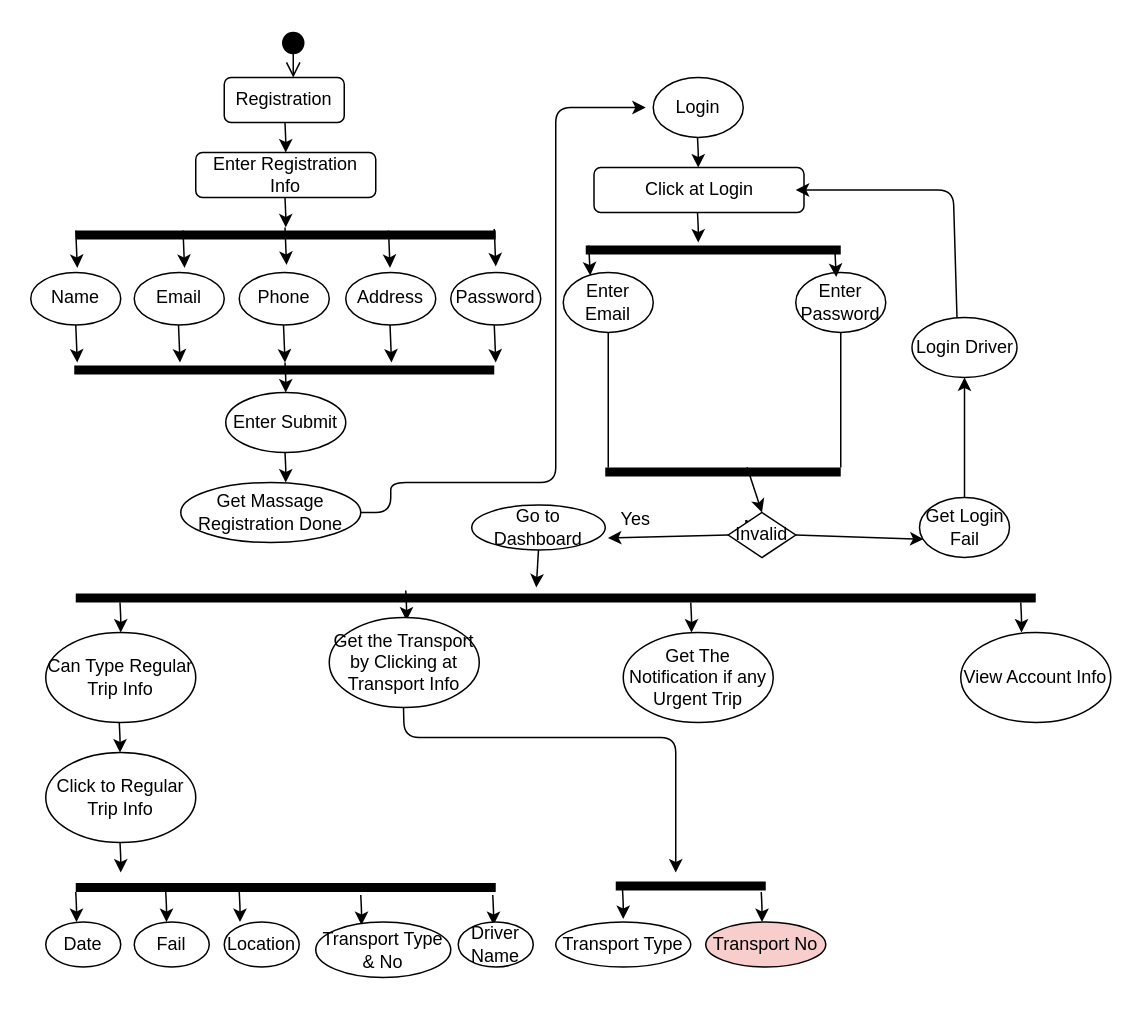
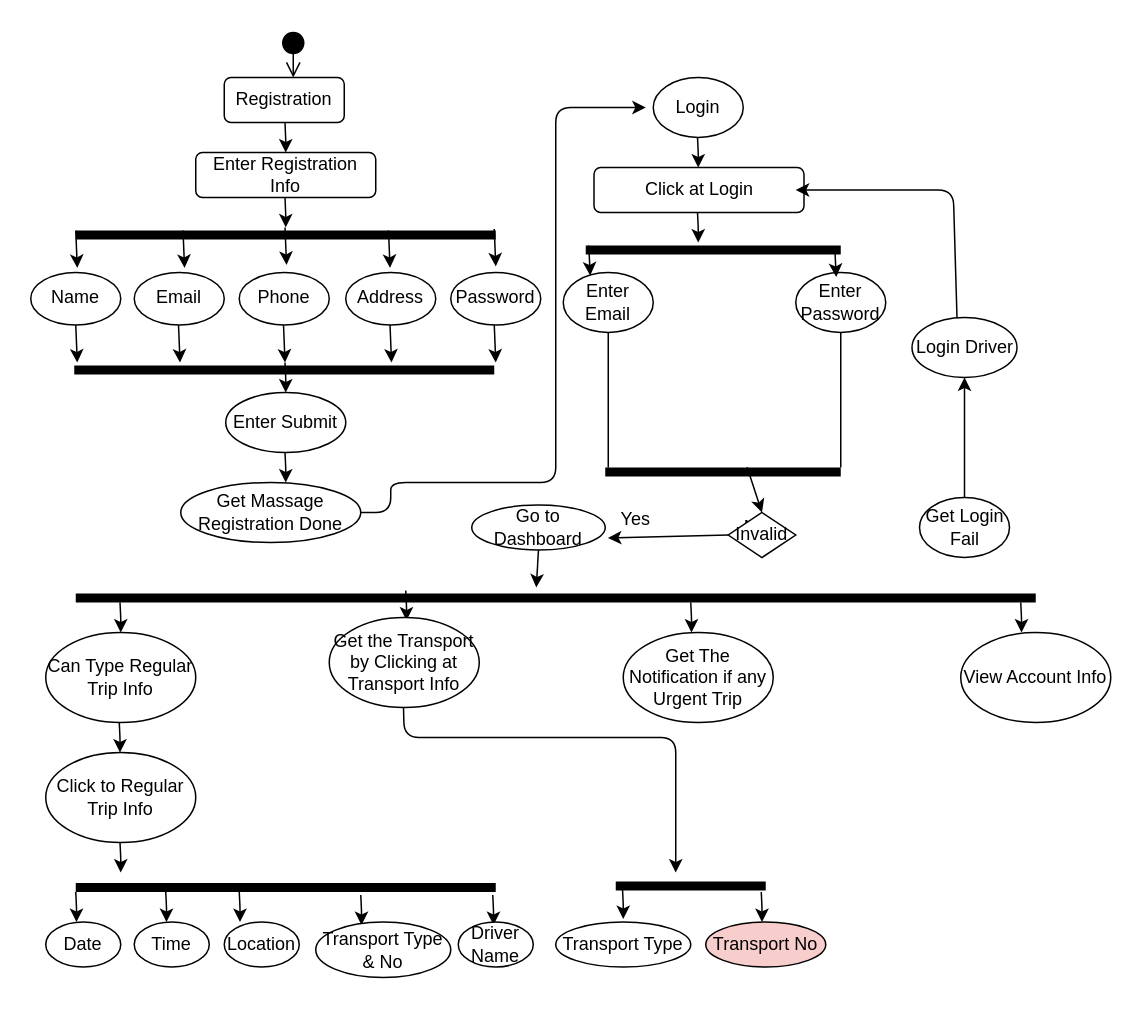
  <mxCell id="0" />
  <mxCell id="1" parent="0" />
  <mxCell id="2" value="" style="endArrow=classic;html=1;" edge="1" parent="1"><mxGeometry x="10" y="20" width="50" height="50" as="geometry"><mxPoint x="189.5" y="241" as="sourcePoint" /><mxPoint x="190" y="261" as="targetPoint" /><Array as="points"><mxPoint x="190" y="251" /></Array></mxGeometry></mxCell>
  <mxCell id="3" value="Get Massage Registration Done" style="ellipse;whiteSpace=wrap;html=1;" vertex="1" parent="1"><mxGeometry x="120" y="321" width="120" height="40" as="geometry" /></mxCell>
  <mxCell id="4" value="" style="endArrow=classic;html=1;" edge="1" parent="1"><mxGeometry x="10" y="10" width="50" height="50" as="geometry"><mxPoint x="189.5" y="301" as="sourcePoint" /><mxPoint x="190" y="321" as="targetPoint" /><Array as="points"><mxPoint x="190" y="311" /></Array></mxGeometry></mxCell>
  <mxCell id="5" value="Enter Submit" style="ellipse;whiteSpace=wrap;html=1;" vertex="1" parent="1"><mxGeometry x="150" y="261" width="80" height="40" as="geometry" /></mxCell>
  <mxCell id="6" value="" style="endArrow=classic;html=1;exitX=1;exitY=0.5;exitDx=0;exitDy=0;" edge="1" parent="1" source="3"><mxGeometry x="10" y="40" width="50" height="50" as="geometry"><mxPoint x="250" y="331" as="sourcePoint" /><mxPoint x="430" y="71" as="targetPoint" /><Array as="points"><mxPoint x="260" y="341" /><mxPoint x="260" y="321" /><mxPoint x="370" y="321" /><mxPoint x="370" y="241" /><mxPoint x="370" y="71" /></Array></mxGeometry></mxCell>
  <mxCell id="7" value="Login" style="ellipse;whiteSpace=wrap;html=1;" vertex="1" parent="1"><mxGeometry x="435" y="51" width="60" height="40" as="geometry" /></mxCell>
  <mxCell id="8" value="" style="endArrow=classic;html=1;" edge="1" parent="1"><mxGeometry x="10" y="-10" width="50" height="50" as="geometry"><mxPoint x="464.5" y="91" as="sourcePoint" /><mxPoint x="465" y="111" as="targetPoint" /><Array as="points"><mxPoint x="465" y="101" /></Array></mxGeometry></mxCell>
  <mxCell id="9" value="Click at Login" style="rounded=1;whiteSpace=wrap;html=1;" vertex="1" parent="1"><mxGeometry x="395.5" y="111" width="140" height="30" as="geometry" /></mxCell>
  <mxCell id="10" value="" style="endArrow=classic;html=1;" edge="1" parent="1"><mxGeometry x="10" y="-20" width="50" height="50" as="geometry"><mxPoint x="464.5" y="141" as="sourcePoint" /><mxPoint x="465" y="161" as="targetPoint" /><Array as="points"><mxPoint x="465" y="151" /></Array></mxGeometry></mxCell>
  <mxCell id="11" value="Enter Email" style="ellipse;whiteSpace=wrap;html=1;" vertex="1" parent="1"><mxGeometry x="375" y="181" width="60" height="40" as="geometry" /></mxCell>
  <mxCell id="12" value="Enter Password" style="ellipse;whiteSpace=wrap;html=1;" vertex="1" parent="1"><mxGeometry x="530" y="181" width="60" height="40" as="geometry" /></mxCell>
  <mxCell id="13" value="" style="endArrow=classic;html=1;" edge="1" parent="1"><mxGeometry x="36" y="-27" width="50" height="50" as="geometry"><mxPoint x="556" y="164" as="sourcePoint" /><mxPoint x="557" y="184" as="targetPoint" /><Array as="points"><mxPoint x="556.5" y="174" /></Array></mxGeometry></mxCell>
  <mxCell id="14" value="" style="endArrow=none;html=1;entryX=0.5;entryY=1;entryDx=0;entryDy=0;" edge="1" parent="1" target="11"><mxGeometry x="10" y="40" width="50" height="50" as="geometry"><mxPoint x="405" y="311" as="sourcePoint" /><mxPoint x="450" y="261" as="targetPoint" /></mxGeometry></mxCell>
  <mxCell id="15" value="" style="endArrow=none;html=1;entryX=0.5;entryY=1;entryDx=0;entryDy=0;" edge="1" parent="1" target="12"><mxGeometry x="10" y="40" width="50" height="50" as="geometry"><mxPoint x="560" y="311" as="sourcePoint" /><mxPoint x="450" y="261" as="targetPoint" /></mxGeometry></mxCell>
  <mxCell id="16" value="" style="endArrow=classic;html=1;exitX=0;exitY=0.5;exitDx=0;exitDy=0;entryX=0.045;entryY=1.1;entryDx=0;entryDy=0;entryPerimeter=0;" edge="1" parent="1" source="52" target="18"><mxGeometry x="10" y="40" width="50" height="50" as="geometry"><mxPoint x="400" y="411" as="sourcePoint" /><mxPoint x="410" y="361" as="targetPoint" /></mxGeometry></mxCell>
  <mxCell id="17" value="Go to Dashboard" style="ellipse;whiteSpace=wrap;html=1;" vertex="1" parent="1"><mxGeometry x="314" y="336" width="89" height="30" as="geometry" /></mxCell>
  <mxCell id="18" value="Yes" style="text;html=1;align=center;verticalAlign=middle;resizable=0;points=[];autosize=1;strokeColor=none;" vertex="1" parent="1"><mxGeometry x="403" y="336" width="40" height="20" as="geometry" /></mxCell>
  <mxCell id="19" value="No" style="text;html=1;align=center;verticalAlign=middle;resizable=0;points=[];autosize=1;strokeColor=none;" vertex="1" parent="1"><mxGeometry x="488" y="341" width="30" height="20" as="geometry" /></mxCell>
  <mxCell id="20" value="Get Login Fail" style="ellipse;whiteSpace=wrap;html=1;" vertex="1" parent="1"><mxGeometry x="612.5" y="331" width="60" height="40" as="geometry" /></mxCell>
- <mxCell id="21" value="" style="endArrow=classic;html=1;entryX=0.045;entryY=0.695;entryDx=0;entryDy=0;exitX=1;exitY=0.5;exitDx=0;exitDy=0;startArrow=none;entryPerimeter=0;" edge="1" parent="1" source="52" target="20"><mxGeometry x="10" y="32" width="50" height="50" as="geometry"><mxPoint x="487" y="353" as="sourcePoint" /><mxPoint x="580" y="353" as="targetPoint" /></mxGeometry></mxCell>
  <mxCell id="22" value="" style="endArrow=classic;html=1;exitX=0.5;exitY=0;exitDx=0;exitDy=0;" edge="1" parent="1"><mxGeometry x="5" y="40" width="50" height="50" as="geometry"><mxPoint x="637.5" y="211" as="sourcePoint" /><mxPoint x="530" y="126" as="targetPoint" /><Array as="points"><mxPoint x="635" y="126" /></Array></mxGeometry></mxCell>
  <mxCell id="23" value="Login Driver" style="ellipse;whiteSpace=wrap;html=1;" vertex="1" parent="1"><mxGeometry x="607.5" y="211" width="70" height="40" as="geometry" /></mxCell>
  <mxCell id="24" value="" style="endArrow=classic;html=1;exitX=0.5;exitY=0;exitDx=0;exitDy=0;entryX=0.5;entryY=1;entryDx=0;entryDy=0;" edge="1" parent="1" source="20" target="23"><mxGeometry x="10" y="40" width="50" height="50" as="geometry"><mxPoint x="400" y="411" as="sourcePoint" /><mxPoint x="450" y="361" as="targetPoint" /></mxGeometry></mxCell>
  <mxCell id="25" value="Registration" style="rounded=1;whiteSpace=wrap;html=1;" vertex="1" parent="1"><mxGeometry x="149" y="51" width="80" height="30" as="geometry" /></mxCell>
  <mxCell id="26" value="Enter Registration Info" style="rounded=1;whiteSpace=wrap;html=1;" vertex="1" parent="1"><mxGeometry x="130" y="101" width="120" height="30" as="geometry" /></mxCell>
  <mxCell id="27" value="" style="endArrow=classic;html=1;" edge="1" parent="1"><mxGeometry x="10" y="35.142" width="50" height="58.294" as="geometry"><mxPoint x="189.5" y="81.118" as="sourcePoint" /><mxPoint x="190" y="101" as="targetPoint" /><Array as="points"><mxPoint x="190" y="92.777" /></Array></mxGeometry></mxCell>
  <mxCell id="28" value="" style="endArrow=classic;html=1;" edge="1" parent="1"><mxGeometry x="10" y="15.072" width="50" height="58.294" as="geometry"><mxPoint x="189.5" y="131.001" as="sourcePoint" /><mxPoint x="190" y="150.93" as="targetPoint" /><Array as="points"><mxPoint x="190" y="142.66" /></Array></mxGeometry></mxCell>
  <mxCell id="29" value="Name" style="ellipse;whiteSpace=wrap;html=1;" vertex="1" parent="1"><mxGeometry x="20" y="181.004" width="60" height="34.976" as="geometry" /></mxCell>
  <mxCell id="30" value="Email" style="ellipse;whiteSpace=wrap;html=1;" vertex="1" parent="1"><mxGeometry x="89" y="181.004" width="60" height="34.976" as="geometry" /></mxCell>
  <mxCell id="31" value="Phone" style="ellipse;whiteSpace=wrap;html=1;" vertex="1" parent="1"><mxGeometry x="159" y="181.004" width="60" height="34.976" as="geometry" /></mxCell>
  <mxCell id="32" value="Address" style="ellipse;whiteSpace=wrap;html=1;" vertex="1" parent="1"><mxGeometry x="230" y="181.004" width="60" height="34.976" as="geometry" /></mxCell>
  <mxCell id="33" value="Password" style="ellipse;whiteSpace=wrap;html=1;" vertex="1" parent="1"><mxGeometry x="300" y="181.004" width="60" height="34.976" as="geometry" /></mxCell>
  <mxCell id="34" value="" style="html=1;verticalAlign=bottom;startArrow=circle;startFill=1;endArrow=open;startSize=6;endSize=8;" edge="1" parent="1"><mxGeometry x="10" y="9" width="80" as="geometry"><mxPoint x="195" y="20" as="sourcePoint" /><mxPoint x="195" y="51" as="targetPoint" /></mxGeometry></mxCell>
  <mxCell id="35" value="" style="shape=line;html=1;strokeWidth=6;" vertex="1" parent="1"><mxGeometry x="50" y="151" width="280" height="10" as="geometry" /></mxCell>
  <mxCell id="36" value="" style="endArrow=classic;html=1;" edge="1" parent="1"><mxGeometry x="10" y="2.092" width="50" height="58.294" as="geometry"><mxPoint x="50" y="152.997" as="sourcePoint" /><mxPoint x="51" y="177.95" as="targetPoint" /><Array as="points"><mxPoint x="50.5" y="164.656" /></Array></mxGeometry></mxCell>
  <mxCell id="37" value="" style="endArrow=classic;html=1;" edge="1" parent="1"><mxGeometry x="81.5" y="2.092" width="50" height="58.294" as="geometry"><mxPoint x="121.5" y="152.997" as="sourcePoint" /><mxPoint x="122.5" y="177.95" as="targetPoint" /><Array as="points"><mxPoint x="122" y="164.656" /></Array></mxGeometry></mxCell>
  <mxCell id="38" value="" style="endArrow=classic;html=1;" edge="1" parent="1"><mxGeometry x="149.5" y="0.092" width="50" height="58.294" as="geometry"><mxPoint x="189.5" y="150.997" as="sourcePoint" /><mxPoint x="190.5" y="175.95" as="targetPoint" /><Array as="points"><mxPoint x="190" y="162.656" /></Array></mxGeometry></mxCell>
  <mxCell id="39" value="" style="endArrow=classic;html=1;" edge="1" parent="1"><mxGeometry x="218.5" y="2.092" width="50" height="58.294" as="geometry"><mxPoint x="258.5" y="152.997" as="sourcePoint" /><mxPoint x="259.5" y="177.95" as="targetPoint" /><Array as="points"><mxPoint x="259" y="164.656" /></Array></mxGeometry></mxCell>
  <mxCell id="40" value="" style="endArrow=classic;html=1;" edge="1" parent="1"><mxGeometry x="289" y="1.092" width="50" height="58.294" as="geometry"><mxPoint x="329" y="151.997" as="sourcePoint" /><mxPoint x="330" y="176.95" as="targetPoint" /><Array as="points"><mxPoint x="329.5" y="163.656" /></Array></mxGeometry></mxCell>
  <mxCell id="41" value="" style="endArrow=classic;html=1;" edge="1" parent="1"><mxGeometry x="10" y="65.072" width="50" height="58.294" as="geometry"><mxPoint x="50" y="215.977" as="sourcePoint" /><mxPoint x="51" y="241" as="targetPoint" /><Array as="points"><mxPoint x="50.5" y="227.636" /></Array></mxGeometry></mxCell>
  <mxCell id="42" value="" style="endArrow=classic;html=1;" edge="1" parent="1"><mxGeometry x="78.5" y="65.072" width="50" height="58.294" as="geometry"><mxPoint x="118.5" y="215.977" as="sourcePoint" /><mxPoint x="119.5" y="241" as="targetPoint" /><Array as="points"><mxPoint x="119" y="227.636" /></Array></mxGeometry></mxCell>
  <mxCell id="43" value="" style="endArrow=classic;html=1;" edge="1" parent="1"><mxGeometry x="148.5" y="65.072" width="50" height="58.294" as="geometry"><mxPoint x="188.5" y="215.977" as="sourcePoint" /><mxPoint x="189.5" y="241" as="targetPoint" /><Array as="points"><mxPoint x="189" y="227.636" /></Array></mxGeometry></mxCell>
  <mxCell id="44" value="" style="endArrow=classic;html=1;" edge="1" parent="1"><mxGeometry x="219.5" y="65.072" width="50" height="58.294" as="geometry"><mxPoint x="259.5" y="215.977" as="sourcePoint" /><mxPoint x="260.5" y="241" as="targetPoint" /><Array as="points"><mxPoint x="260" y="227.636" /></Array></mxGeometry></mxCell>
  <mxCell id="45" value="" style="endArrow=classic;html=1;" edge="1" parent="1"><mxGeometry x="289" y="65.072" width="50" height="58.294" as="geometry"><mxPoint x="329" y="215.977" as="sourcePoint" /><mxPoint x="330" y="241" as="targetPoint" /><Array as="points"><mxPoint x="329.5" y="227.636" /></Array></mxGeometry></mxCell>
  <mxCell id="46" value="" style="shape=line;html=1;strokeWidth=6;" vertex="1" parent="1"><mxGeometry x="49" y="241" width="280" height="10" as="geometry" /></mxCell>
  <mxCell id="47" value="" style="shape=line;html=1;strokeWidth=6;" vertex="1" parent="1"><mxGeometry x="390" y="161" width="170" height="10" as="geometry" /></mxCell>
  <mxCell id="48" value="" style="endArrow=classic;html=1;" edge="1" parent="1"><mxGeometry x="-128" y="-28" width="50" height="50" as="geometry"><mxPoint x="392" y="163" as="sourcePoint" /><mxPoint x="393" y="183" as="targetPoint" /><Array as="points"><mxPoint x="392.5" y="173" /></Array></mxGeometry></mxCell>
  <mxCell id="49" value="" style="endArrow=classic;html=1;exitX=0.592;exitY=0.48;exitDx=0;exitDy=0;exitPerimeter=0;entryX=0.5;entryY=0;entryDx=0;entryDy=0;" edge="1" parent="1" target="52"><mxGeometry x="-55.5" y="120" width="50" height="50" as="geometry"><mxPoint x="497.576" y="310.8" as="sourcePoint" /><mxPoint x="490" y="331" as="targetPoint" /><Array as="points" /></mxGeometry></mxCell>
  <mxCell id="50" value="" style="shape=line;html=1;strokeWidth=6;" vertex="1" parent="1"><mxGeometry x="50" y="393" width="640" height="10" as="geometry" /></mxCell>
  <mxCell id="51" value="" style="endArrow=classic;html=1;exitX=0.5;exitY=1;exitDx=0;exitDy=0;" edge="1" parent="1" source="17"><mxGeometry width="50" height="50" relative="1" as="geometry"><mxPoint x="400" y="231" as="sourcePoint" /><mxPoint x="357" y="391" as="targetPoint" /></mxGeometry></mxCell>
  <mxCell id="52" value="Invalid" style="rhombus;whiteSpace=wrap;html=1;" vertex="1" parent="1"><mxGeometry x="485" y="341" width="45" height="30" as="geometry" /></mxCell>
  <mxCell id="53" value="" style="shape=line;html=1;strokeWidth=6;" vertex="1" parent="1"><mxGeometry x="403" y="309" width="157" height="10" as="geometry" /></mxCell>
  <mxCell id="54" value="" style="endArrow=classic;html=1;" edge="1" parent="1"><mxGeometry x="-100" y="110" width="50" height="50" as="geometry"><mxPoint x="79.5" y="401" as="sourcePoint" /><mxPoint x="80" y="421" as="targetPoint" /><Array as="points"><mxPoint x="80" y="411" /></Array></mxGeometry></mxCell>
  <mxCell id="55" value="" style="endArrow=classic;html=1;" edge="1" parent="1"><mxGeometry x="90.5" y="102" width="50" height="50" as="geometry"><mxPoint x="270" y="393" as="sourcePoint" /><mxPoint x="270.5" y="413" as="targetPoint" /><Array as="points"><mxPoint x="270.5" y="403" /></Array></mxGeometry></mxCell>
  <mxCell id="56" value="" style="endArrow=classic;html=1;" edge="1" parent="1"><mxGeometry x="280.5" y="110" width="50" height="50" as="geometry"><mxPoint x="460" y="401" as="sourcePoint" /><mxPoint x="460.5" y="421" as="targetPoint" /><Array as="points"><mxPoint x="460.5" y="411" /></Array></mxGeometry></mxCell>
  <mxCell id="57" value="Can Type Regular Trip Info" style="ellipse;whiteSpace=wrap;html=1;" vertex="1" parent="1"><mxGeometry x="30" y="421" width="100" height="60" as="geometry" /></mxCell>
  <mxCell id="58" value="Click to Regular Trip Info" style="ellipse;whiteSpace=wrap;html=1;" vertex="1" parent="1"><mxGeometry x="30" y="501" width="100" height="60" as="geometry" /></mxCell>
  <mxCell id="59" value="" style="endArrow=classic;html=1;" edge="1" parent="1"><mxGeometry x="-100.5" y="190" width="50" height="50" as="geometry"><mxPoint x="79" y="481" as="sourcePoint" /><mxPoint x="79.5" y="501" as="targetPoint" /><Array as="points"><mxPoint x="79.5" y="491" /></Array></mxGeometry></mxCell>
  <mxCell id="60" value="Get the Transport by Clicking at Transport Info" style="ellipse;whiteSpace=wrap;html=1;" vertex="1" parent="1"><mxGeometry x="219" y="411" width="100" height="60" as="geometry" /></mxCell>
  <mxCell id="61" value="" style="endArrow=classic;html=1;" edge="1" parent="1"><mxGeometry x="89" y="180" width="50" height="50" as="geometry"><mxPoint x="268.5" y="471" as="sourcePoint" /><mxPoint x="450" y="581" as="targetPoint" /><Array as="points"><mxPoint x="269" y="491" /><mxPoint x="450" y="491" /></Array></mxGeometry></mxCell>
  <mxCell id="62" value="Get The Notification if any Urgent Trip" style="ellipse;whiteSpace=wrap;html=1;" vertex="1" parent="1"><mxGeometry x="415" y="421" width="100" height="60" as="geometry" /></mxCell>
  <mxCell id="63" value="" style="endArrow=classic;html=1;" edge="1" parent="1"><mxGeometry x="500.5" y="110" width="50" height="50" as="geometry"><mxPoint x="680" y="401" as="sourcePoint" /><mxPoint x="680.5" y="421" as="targetPoint" /><Array as="points"><mxPoint x="680.5" y="411" /></Array></mxGeometry></mxCell>
  <mxCell id="64" value="View Account Info" style="ellipse;whiteSpace=wrap;html=1;" vertex="1" parent="1"><mxGeometry x="640" y="421" width="100" height="60" as="geometry" /></mxCell>
  <mxCell id="65" value="" style="shape=line;html=1;strokeWidth=6;" vertex="1" parent="1"><mxGeometry x="50" y="586" width="280" height="10" as="geometry" /></mxCell>
  <mxCell id="66" value="" style="endArrow=classic;html=1;" edge="1" parent="1"><mxGeometry x="-100" y="270" width="50" height="50" as="geometry"><mxPoint x="79.5" y="561" as="sourcePoint" /><mxPoint x="80" y="581" as="targetPoint" /><Array as="points"><mxPoint x="80" y="571" /></Array></mxGeometry></mxCell>
  <mxCell id="67" value="" style="endArrow=classic;html=1;" edge="1" parent="1"><mxGeometry x="-129.5" y="303" width="50" height="50" as="geometry"><mxPoint x="50" y="594" as="sourcePoint" /><mxPoint x="50.5" y="614" as="targetPoint" /><Array as="points"><mxPoint x="50.5" y="604" /></Array></mxGeometry></mxCell>
  <mxCell id="68" value="" style="endArrow=classic;html=1;" edge="1" parent="1"><mxGeometry x="-69.5" y="303" width="50" height="50" as="geometry"><mxPoint x="110" y="594" as="sourcePoint" /><mxPoint x="110.5" y="614" as="targetPoint" /><Array as="points"><mxPoint x="110.5" y="604" /></Array></mxGeometry></mxCell>
  <mxCell id="69" value="" style="endArrow=classic;html=1;" edge="1" parent="1"><mxGeometry x="-20.5" y="303" width="50" height="50" as="geometry"><mxPoint x="159" y="594" as="sourcePoint" /><mxPoint x="159.5" y="614" as="targetPoint" /><Array as="points"><mxPoint x="159.5" y="604" /></Array></mxGeometry></mxCell>
  <mxCell id="70" value="" style="endArrow=classic;html=1;" edge="1" parent="1"><mxGeometry x="60.5" y="305" width="50" height="50" as="geometry"><mxPoint x="240" y="596" as="sourcePoint" /><mxPoint x="240.5" y="616" as="targetPoint" /><Array as="points"><mxPoint x="240.5" y="606" /></Array></mxGeometry></mxCell>
  <mxCell id="71" value="" style="endArrow=classic;html=1;" edge="1" parent="1"><mxGeometry x="148.5" y="305" width="50" height="50" as="geometry"><mxPoint x="328" y="596" as="sourcePoint" /><mxPoint x="328.5" y="616" as="targetPoint" /><Array as="points"><mxPoint x="328.5" y="606" /></Array></mxGeometry></mxCell>
  <mxCell id="72" value="Date" style="ellipse;whiteSpace=wrap;html=1;" vertex="1" parent="1"><mxGeometry x="30" y="614" width="50" height="30" as="geometry" /></mxCell>
- <mxCell id="73" value="Fail" style="ellipse;whiteSpace=wrap;html=1;" vertex="1" parent="1"><mxGeometry x="89" y="614" width="50" height="30" as="geometry" /></mxCell>
+ <mxCell id="73" value="Time" style="ellipse;whiteSpace=wrap;html=1;" vertex="1" parent="1"><mxGeometry x="89" y="614" width="50" height="30" as="geometry" /></mxCell>
  <mxCell id="74" value="Location" style="ellipse;whiteSpace=wrap;html=1;" vertex="1" parent="1"><mxGeometry x="149" y="614" width="50" height="30" as="geometry" /></mxCell>
  <mxCell id="75" value="Transport Type &amp;amp; No" style="ellipse;whiteSpace=wrap;html=1;" vertex="1" parent="1"><mxGeometry x="210" y="614" width="90" height="37" as="geometry" /></mxCell>
  <mxCell id="76" value="Driver Name" style="ellipse;whiteSpace=wrap;html=1;" vertex="1" parent="1"><mxGeometry x="305" y="614" width="50" height="30" as="geometry" /></mxCell>
  <mxCell id="77" value="" style="shape=line;html=1;strokeWidth=6;" vertex="1" parent="1"><mxGeometry x="410" y="585" width="100" height="10" as="geometry" /></mxCell>
  <mxCell id="78" value="Transport Type" style="ellipse;whiteSpace=wrap;html=1;" vertex="1" parent="1"><mxGeometry x="370" y="614" width="90" height="30" as="geometry" /></mxCell>
  <mxCell id="79" value="Transport No" style="ellipse;whiteSpace=wrap;html=1;fillColor=#f8cecc;" vertex="1" parent="1"><mxGeometry x="470" y="614" width="80" height="30" as="geometry" /></mxCell>
  <mxCell id="80" value="" style="endArrow=classic;html=1;" edge="1" parent="1"><mxGeometry x="235" y="301" width="50" height="50" as="geometry"><mxPoint x="414.5" y="592" as="sourcePoint" /><mxPoint x="415" y="612" as="targetPoint" /><Array as="points"><mxPoint x="415" y="602" /></Array></mxGeometry></mxCell>
  <mxCell id="81" value="" style="endArrow=classic;html=1;" edge="1" parent="1"><mxGeometry x="327.5" y="303" width="50" height="50" as="geometry"><mxPoint x="507" y="594" as="sourcePoint" /><mxPoint x="507.5" y="614" as="targetPoint" /><Array as="points"><mxPoint x="507.5" y="604" /></Array></mxGeometry></mxCell>
